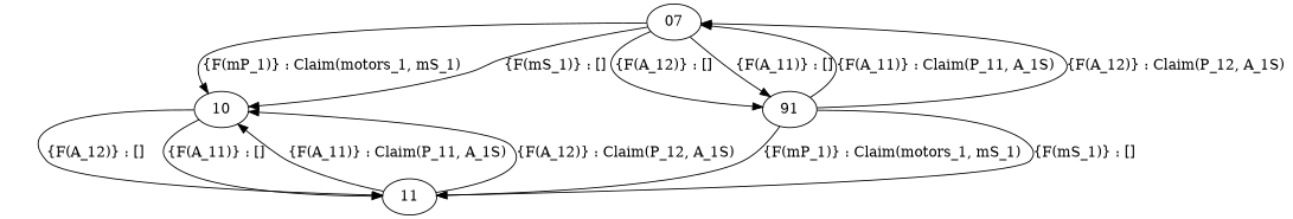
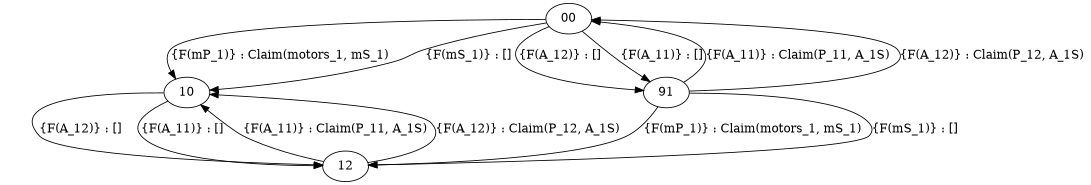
  digraph {
-   n1 [label=07]
+   n1 [label=00]
    n2 [label=10]
    n3 [label=91]
-   n4 [label=11]
+   n4 [label=12]
    n1 -> n2 [label="{F(mP_1)} : Claim(motors_1, mS_1) "]
    n1 -> n2 [label="{F(mS_1)} : []"]
    n1 -> n3 [label="{F(A_12)} : []"]
    n1 -> n3 [label="{F(A_11)} : []"]
    n2 -> n4 [label="{F(A_12)} : []"]
    n2 -> n4 [label="{F(A_11)} : []"]
    n3 -> n1 [label="{F(A_11)} : Claim(P_11, A_1S) "]
    n3 -> n1 [label="{F(A_12)} : Claim(P_12, A_1S) "]
    n3 -> n4 [label="{F(mP_1)} : Claim(motors_1, mS_1) "]
    n3 -> n4 [label="{F(mS_1)} : []"]
    n4 -> n2 [label="{F(A_11)} : Claim(P_11, A_1S) "]
    n4 -> n2 [label="{F(A_12)} : Claim(P_12, A_1S) "]
  }
